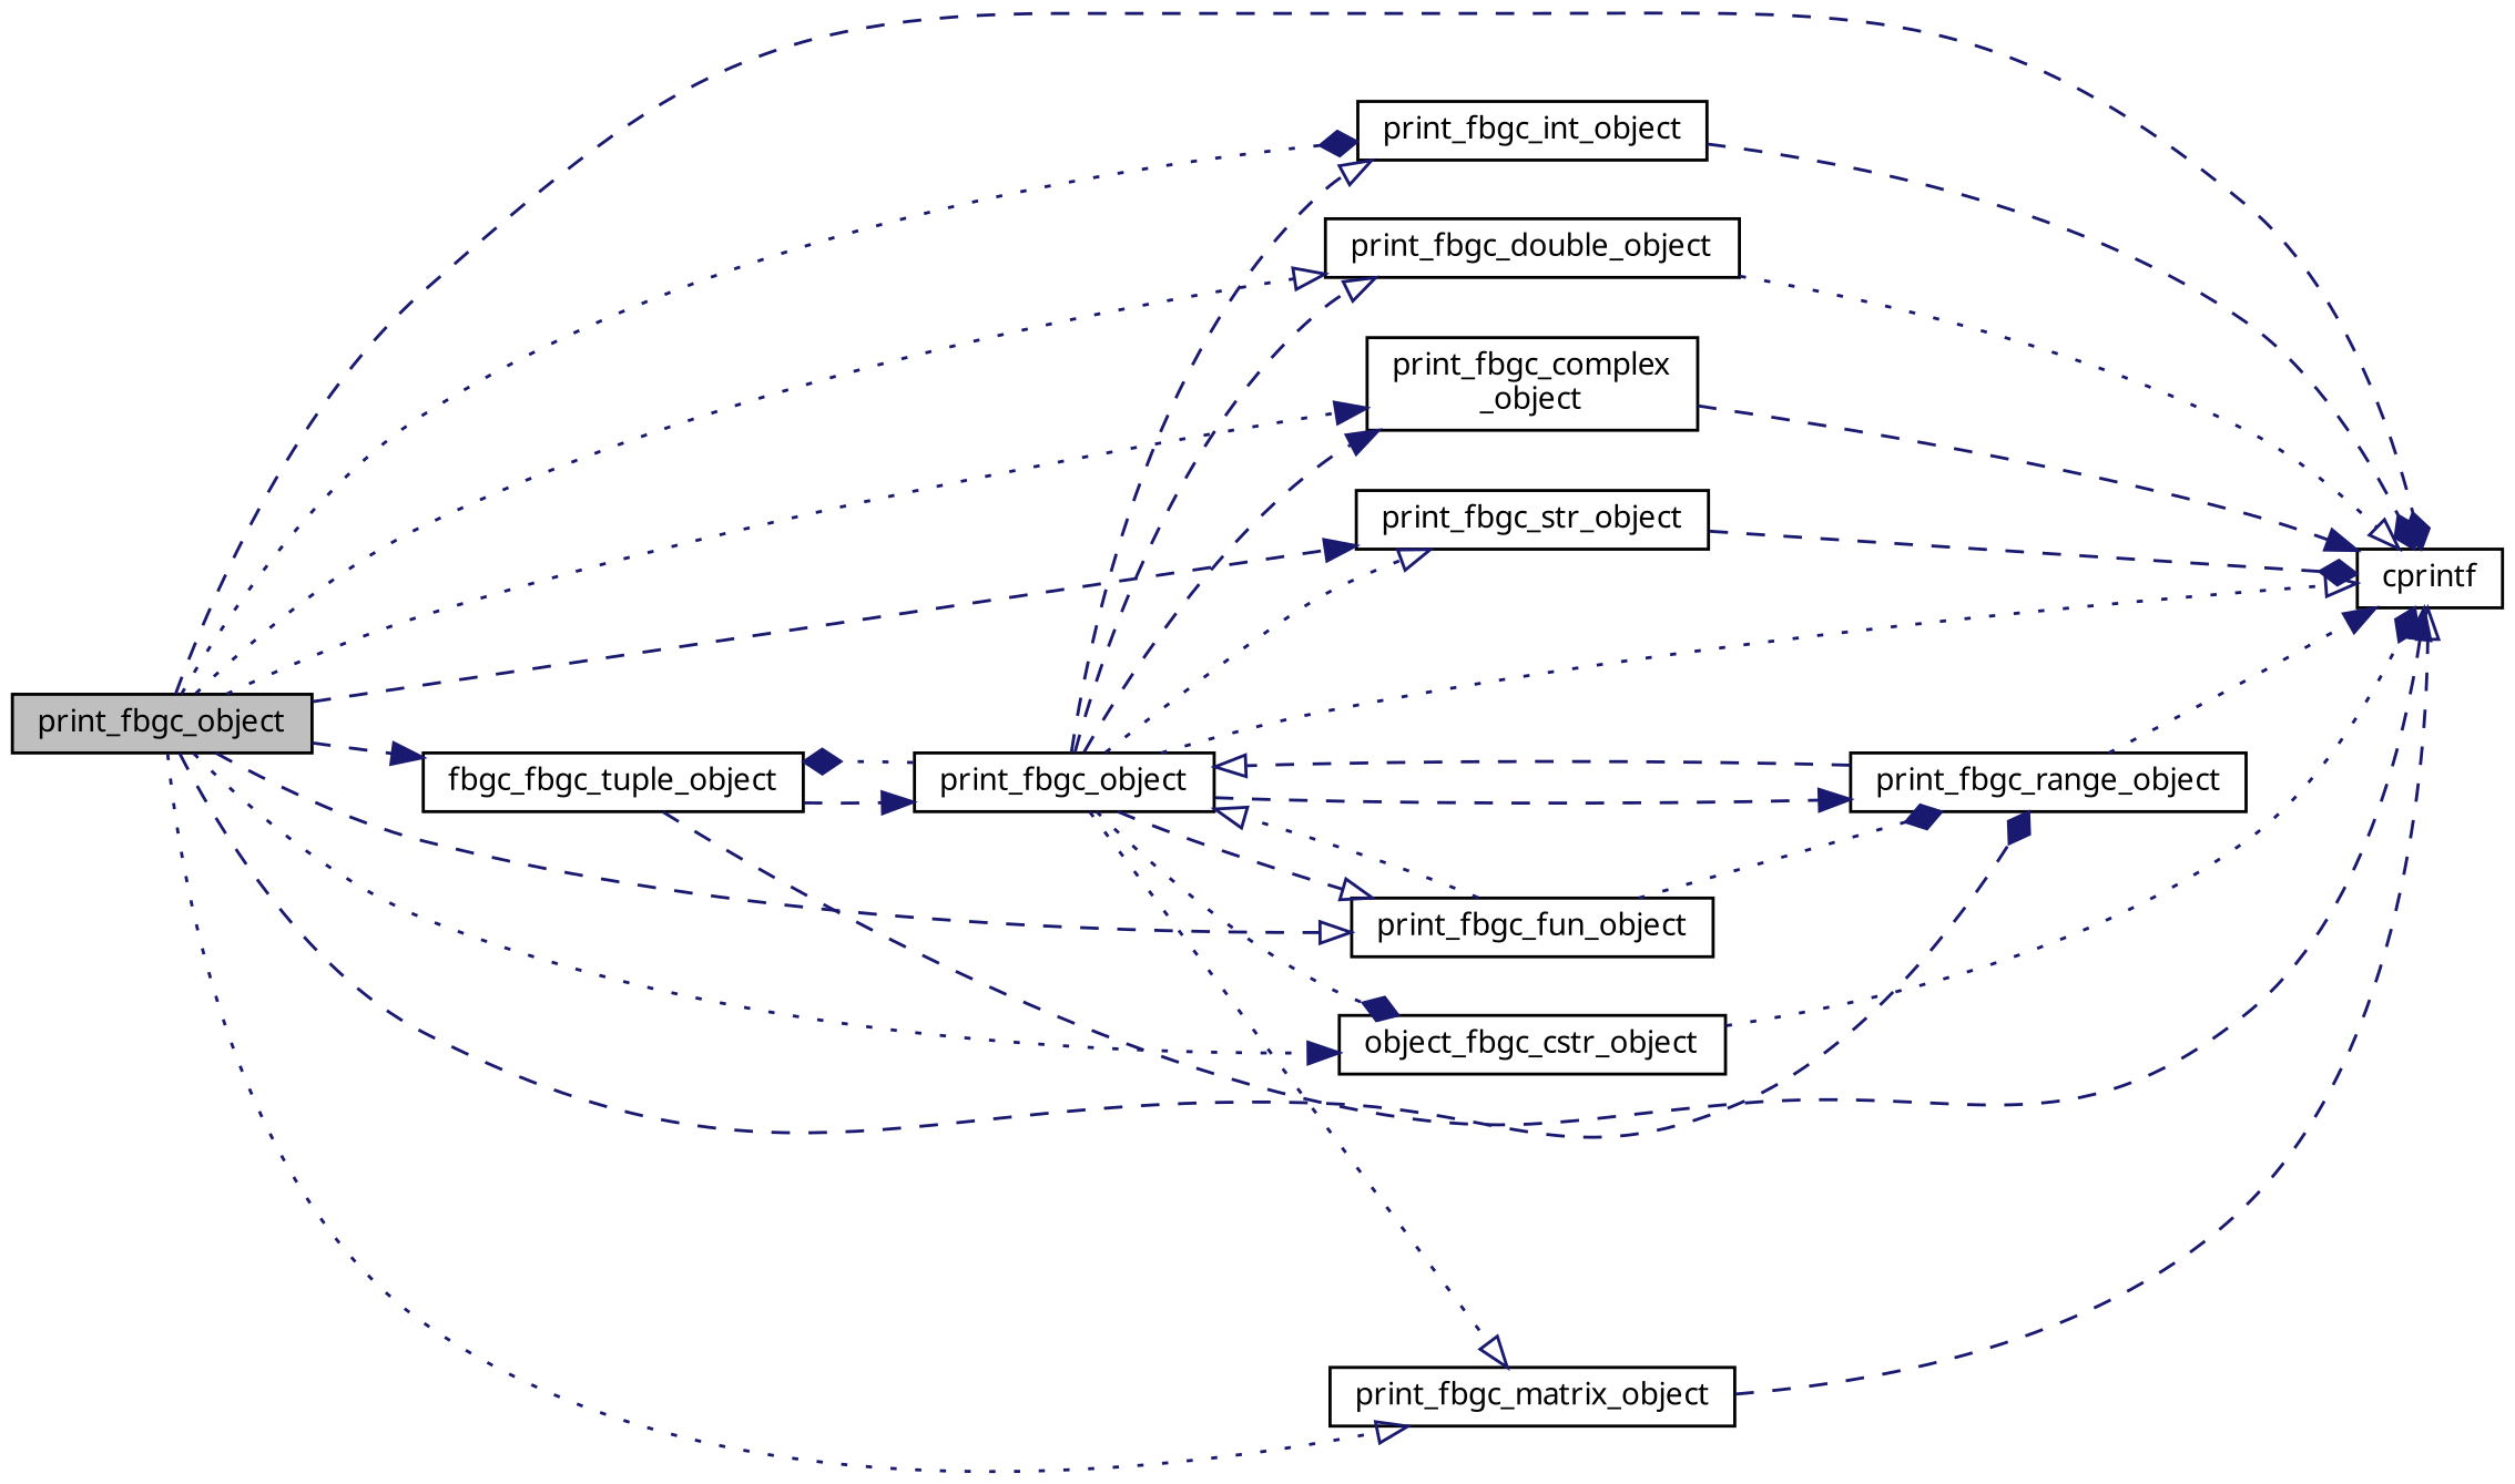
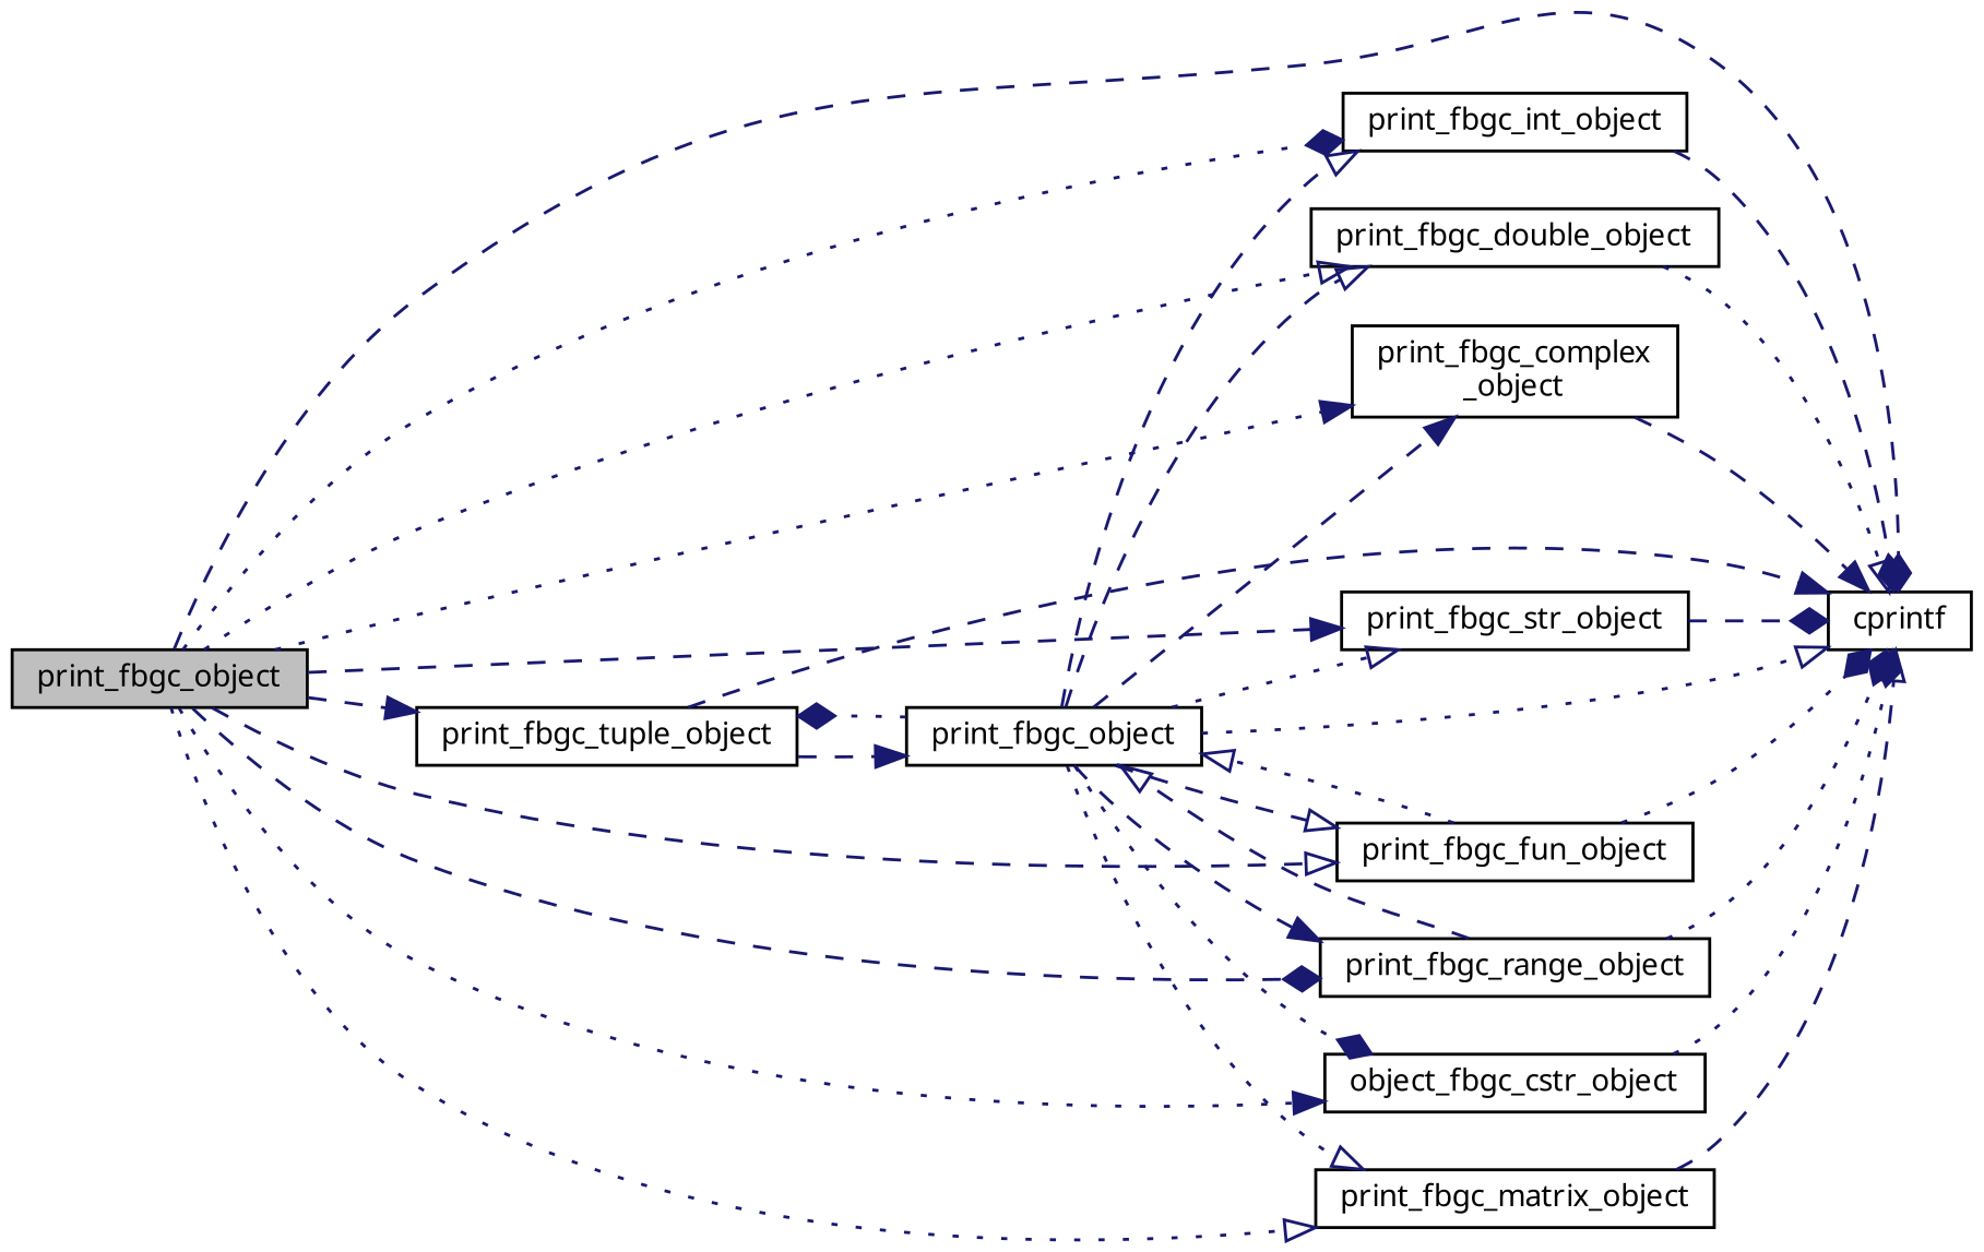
  digraph {
    fontname="Noto Sans"
    rankdir=LR
    node [color=black fillcolor=white fontname="Noto Sans" fontsize=10 shape=record style=filled]
    edge [arrowhead=onormal color=midnightblue fontname="Noto Sans" fontsize=10 labelfontname=Helvetica labelfontsize=10 style=dashed]
    n1 [fillcolor=grey75 fontcolor=black height=0.2 label=print_fbgc_object width=0.4]
    n2 [height=0.2 label=cprintf width=0.4]
    n3 [height=0.2 label=print_fbgc_int_object width=0.4]
    n4 [height=0.2 label=print_fbgc_double_object width=0.4]
    n5 [height=0.2 label="print_fbgc_complex\l_object" width=0.4]
    n6 [height=0.2 label=print_fbgc_str_object width=0.4]
    n7 [height=0.2 label=object_fbgc_cstr_object width=0.4]
-   n8 [height=0.2 label=fbgc_fbgc_tuple_object width=0.4]
+   n8 [height=0.2 label=print_fbgc_tuple_object width=0.4]
    n9 [height=0.2 label=print_fbgc_matrix_object width=0.4]
    n10 [height=0.2 label=print_fbgc_fun_object width=0.4]
    n11 [height=0.2 label=print_fbgc_range_object width=0.4]
    n12 [height=0.2 label=print_fbgc_object width=0.4]
    n1 -> n2 [arrowhead=diamond]
    n1 -> n3 [arrowhead=diamond style=dotted]
    n1 -> n4 [style=dotted]
    n1 -> n5 [arrowhead=normal style=dotted]
    n1 -> n6 [arrowhead=normal]
    n1 -> n7 [arrowhead=normal style=dotted]
    n1 -> n8 [arrowhead=normal]
    n1 -> n9 [style=dotted]
    n1 -> n10
    n1 -> n11 [arrowhead=diamond]
    n3 -> n2 [arrowhead=diamond]
    n4 -> n2 [style=dotted]
    n5 -> n2 [arrowhead=normal]
    n6 -> n2 [arrowhead=diamond]
    n7 -> n2 [arrowhead=diamond style=dotted]
    n8 -> n2 [arrowhead=normal]
    n8 -> n12 [arrowhead=normal]
    n9 -> n2
-   n10 -> n11 [arrowhead=diamond style=dotted]
+   n10 -> n2 [arrowhead=diamond style=dotted]
    n10 -> n12 [style=dotted]
-   n11 -> n2 [arrowhead=normal style=dotted]
+   n11 -> n2 [arrowhead=diamond style=dotted]
    n11 -> n12
    n12 -> n2 [style=dotted]
    n12 -> n3
    n12 -> n4
    n12 -> n5 [arrowhead=normal]
    n12 -> n6 [style=dotted]
    n12 -> n7 [arrowhead=diamond style=dotted]
    n12 -> n8 [arrowhead=diamond style=dotted]
    n12 -> n9 [style=dotted]
    n12 -> n10
    n12 -> n11 [arrowhead=normal]
  }
